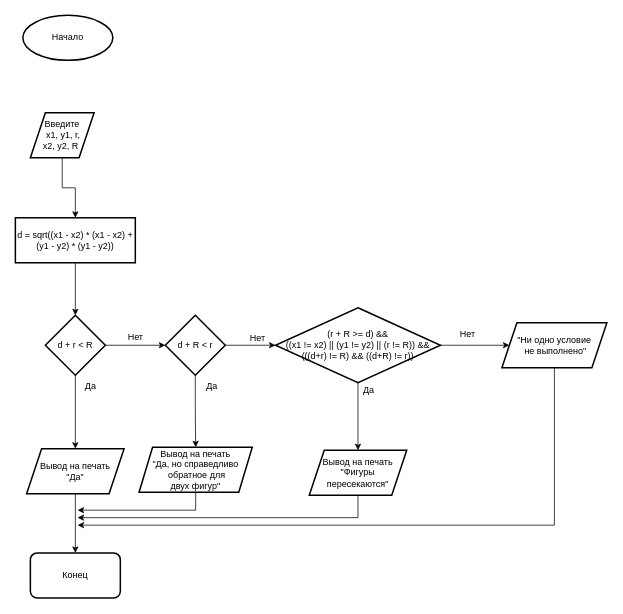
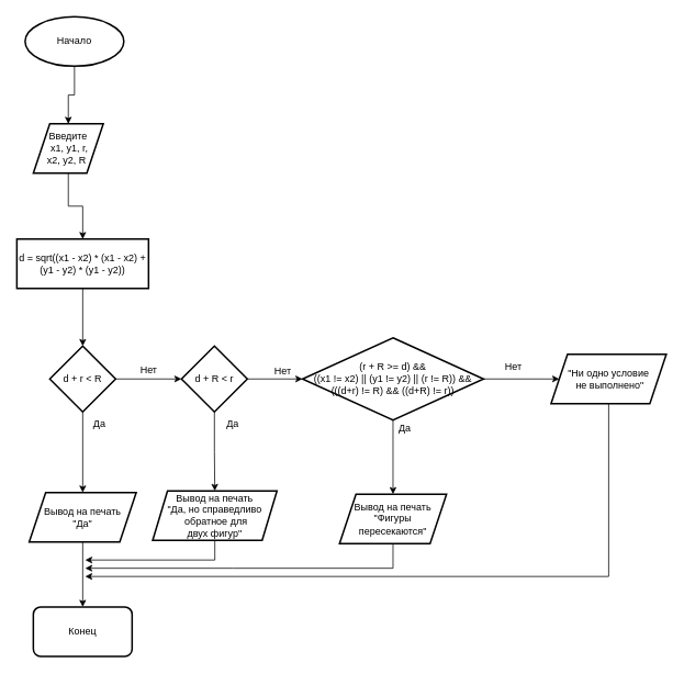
  <mxCell id="0" />
  <mxCell id="1" parent="0" />
+ <mxCell id="2" value="" style="edgeStyle=orthogonalEdgeStyle;rounded=0;orthogonalLoop=1;jettySize=auto;html=1;" parent="1" source="3" target="5" edge="1"><mxGeometry relative="1" as="geometry" /></mxCell>
  <mxCell id="3" value="Начало" style="strokeWidth=2;html=1;shape=mxgraph.flowchart.start_2;whiteSpace=wrap;" parent="1" vertex="1"><mxGeometry x="30" y="20" width="120" height="60" as="geometry" /></mxCell>
  <mxCell id="4" value="" style="edgeStyle=orthogonalEdgeStyle;rounded=0;orthogonalLoop=1;jettySize=auto;html=1;" parent="1" source="5" target="7" edge="1"><mxGeometry relative="1" as="geometry" /></mxCell>
  <mxCell id="5" value="Введите&lt;br&gt;&amp;nbsp;x1, y1, r, &lt;br&gt;x2, y2, R&amp;nbsp;" style="shape=parallelogram;perimeter=parallelogramPerimeter;whiteSpace=wrap;html=1;fixedSize=1;strokeWidth=2;" parent="1" vertex="1"><mxGeometry x="40" y="150" width="85" height="60" as="geometry" /></mxCell>
  <mxCell id="6" value="" style="edgeStyle=orthogonalEdgeStyle;rounded=0;orthogonalLoop=1;jettySize=auto;html=1;" parent="1" source="7" target="10" edge="1"><mxGeometry relative="1" as="geometry" /></mxCell>
  <mxCell id="7" value="d = sqrt((x1 - x2) * (x1 - x2) + (y1 - y2) * (y1 - y2))" style="whiteSpace=wrap;html=1;strokeWidth=2;" parent="1" vertex="1"><mxGeometry x="20" y="290" width="160" height="60" as="geometry" /></mxCell>
  <mxCell id="8" value="" style="edgeStyle=orthogonalEdgeStyle;rounded=0;orthogonalLoop=1;jettySize=auto;html=1;" parent="1" source="10" target="12" edge="1"><mxGeometry relative="1" as="geometry" /></mxCell>
  <mxCell id="9" value="" style="edgeStyle=orthogonalEdgeStyle;rounded=0;orthogonalLoop=1;jettySize=auto;html=1;" parent="1" source="10" target="15" edge="1"><mxGeometry relative="1" as="geometry" /></mxCell>
  <mxCell id="10" value="d + r &amp;lt; R" style="rhombus;whiteSpace=wrap;html=1;strokeWidth=2;" parent="1" vertex="1"><mxGeometry x="60" y="420" width="80" height="80" as="geometry" /></mxCell>
  <mxCell id="11" value="" style="edgeStyle=orthogonalEdgeStyle;rounded=0;orthogonalLoop=1;jettySize=auto;html=1;" parent="1" source="12" target="22" edge="1"><mxGeometry relative="1" as="geometry" /></mxCell>
  <mxCell id="12" value="Вывод на печать&lt;br&gt;&quot;Да&quot;" style="shape=parallelogram;perimeter=parallelogramPerimeter;whiteSpace=wrap;html=1;fixedSize=1;strokeWidth=2;" parent="1" vertex="1"><mxGeometry x="35" y="598" width="130" height="60" as="geometry" /></mxCell>
  <mxCell id="13" value="" style="edgeStyle=orthogonalEdgeStyle;rounded=0;orthogonalLoop=1;jettySize=auto;html=1;" parent="1" source="15" target="16" edge="1"><mxGeometry relative="1" as="geometry" /></mxCell>
  <mxCell id="14" value="" style="edgeStyle=orthogonalEdgeStyle;rounded=0;orthogonalLoop=1;jettySize=auto;html=1;" parent="1" source="15" target="19" edge="1"><mxGeometry relative="1" as="geometry" /></mxCell>
  <mxCell id="15" value="d + R &amp;lt; r" style="rhombus;whiteSpace=wrap;html=1;strokeWidth=2;" parent="1" vertex="1"><mxGeometry x="220" y="420" width="80" height="80" as="geometry" /></mxCell>
  <mxCell id="16" value="Вывод на печать&lt;br&gt;&quot;Да, но справедливо&lt;br&gt;&amp;nbsp;обратное для &lt;br&gt;двух фигур&quot;" style="shape=parallelogram;perimeter=parallelogramPerimeter;whiteSpace=wrap;html=1;fixedSize=1;strokeWidth=2;size=18;" parent="1" vertex="1"><mxGeometry x="185" y="596" width="151" height="60" as="geometry" /></mxCell>
  <mxCell id="17" value="" style="edgeStyle=orthogonalEdgeStyle;rounded=0;orthogonalLoop=1;jettySize=auto;html=1;" parent="1" source="19" target="20" edge="1"><mxGeometry relative="1" as="geometry" /></mxCell>
  <mxCell id="18" value="" style="edgeStyle=orthogonalEdgeStyle;rounded=0;orthogonalLoop=1;jettySize=auto;html=1;" parent="1" source="19" target="21" edge="1"><mxGeometry relative="1" as="geometry" /></mxCell>
  <mxCell id="19" value="(r + R &amp;gt;= d) &amp;amp;&amp;amp; &lt;br&gt;((x1 != x2) || (y1 != y2) || (r != R)) &amp;amp;&amp;amp; (((d+r) != R) &amp;amp;&amp;amp; ((d+R) != r))" style="rhombus;whiteSpace=wrap;html=1;strokeWidth=2;" parent="1" vertex="1"><mxGeometry x="367" y="410" width="220" height="100" as="geometry" /></mxCell>
  <mxCell id="20" value="Вывод на печать&lt;br&gt;&quot;Фигуры пересекаются&quot;" style="shape=parallelogram;perimeter=parallelogramPerimeter;whiteSpace=wrap;html=1;fixedSize=1;strokeWidth=2;" parent="1" vertex="1"><mxGeometry x="412" y="600" width="130" height="60" as="geometry" /></mxCell>
  <mxCell id="21" value="&quot;Ни одно условие&lt;br&gt;&amp;nbsp;не выполнено&quot;" style="shape=parallelogram;perimeter=parallelogramPerimeter;whiteSpace=wrap;html=1;fixedSize=1;strokeWidth=2;" parent="1" vertex="1"><mxGeometry x="669" y="430" width="140" height="60" as="geometry" /></mxCell>
  <mxCell id="22" value="Конец" style="whiteSpace=wrap;html=1;strokeWidth=2;rounded=1;" parent="1" vertex="1"><mxGeometry x="40" y="737" width="120" height="60" as="geometry" /></mxCell>
  <mxCell id="23" value="Да" style="text;html=1;resizable=0;autosize=1;align=center;verticalAlign=middle;points=[];fillColor=none;strokeColor=none;rounded=0;" parent="1" vertex="1"><mxGeometry x="100" y="500" width="40" height="30" as="geometry" /></mxCell>
  <mxCell id="24" value="Да" style="text;html=1;resizable=0;autosize=1;align=center;verticalAlign=middle;points=[];fillColor=none;strokeColor=none;rounded=0;" parent="1" vertex="1"><mxGeometry x="262" y="500" width="40" height="30" as="geometry" /></mxCell>
  <mxCell id="25" value="" style="endArrow=classic;html=1;rounded=0;exitX=0.5;exitY=1;exitDx=0;exitDy=0;" parent="1" source="21" edge="1"><mxGeometry width="50" height="50" relative="1" as="geometry"><mxPoint x="623" y="570" as="sourcePoint" /><mxPoint x="103" y="700" as="targetPoint" /><Array as="points"><mxPoint x="739" y="700" /></Array></mxGeometry></mxCell>
  <mxCell id="26" value="" style="endArrow=classic;html=1;rounded=0;exitX=0.5;exitY=1;exitDx=0;exitDy=0;edgeStyle=orthogonalEdgeStyle;" parent="1" source="16" edge="1"><mxGeometry width="50" height="50" relative="1" as="geometry"><mxPoint x="235" y="730" as="sourcePoint" /><mxPoint x="103" y="680" as="targetPoint" /><Array as="points"><mxPoint x="260" y="680" /></Array></mxGeometry></mxCell>
  <mxCell id="27" value="" style="endArrow=classic;html=1;rounded=0;exitX=0.5;exitY=1;exitDx=0;exitDy=0;" parent="1" source="20" edge="1"><mxGeometry width="50" height="50" relative="1" as="geometry"><mxPoint x="413" y="740" as="sourcePoint" /><mxPoint x="103" y="690" as="targetPoint" /><Array as="points"><mxPoint x="477" y="690" /><mxPoint x="283" y="690" /></Array></mxGeometry></mxCell>
  <mxCell id="28" value="Нет" style="text;html=1;resizable=0;autosize=1;align=center;verticalAlign=middle;points=[];fillColor=none;strokeColor=none;rounded=0;" parent="1" vertex="1"><mxGeometry x="160" y="435" width="40" height="30" as="geometry" /></mxCell>
  <mxCell id="29" value="Нет" style="text;html=1;resizable=0;autosize=1;align=center;verticalAlign=middle;points=[];fillColor=none;strokeColor=none;rounded=0;" parent="1" vertex="1"><mxGeometry x="323" y="436" width="40" height="30" as="geometry" /></mxCell>
  <mxCell id="30" value="Нет" style="text;html=1;resizable=0;autosize=1;align=center;verticalAlign=middle;points=[];fillColor=none;strokeColor=none;rounded=0;" parent="1" vertex="1"><mxGeometry x="603" y="430" width="40" height="30" as="geometry" /></mxCell>
  <mxCell id="31" value="Да" style="text;html=1;resizable=0;autosize=1;align=center;verticalAlign=middle;points=[];fillColor=none;strokeColor=none;rounded=0;" parent="1" vertex="1"><mxGeometry x="471" y="505" width="40" height="30" as="geometry" /></mxCell>
